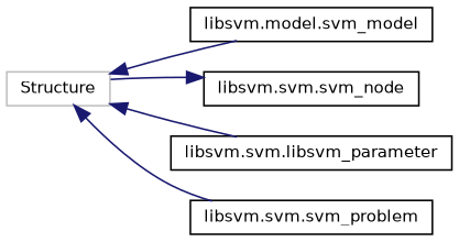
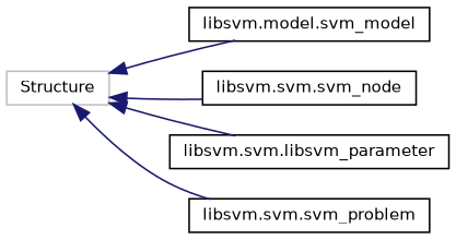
  digraph {
    rankdir=LR
    node [color=black fillcolor=white fontname=Helvetica fontsize=10 shape=record style=filled]
    edge [color=midnightblue dir=back fontname=Helvetica fontsize=10 labelfontname=Helvetica labelfontsize=10 style=solid]
    n1 [color=grey75 height=0.2 label=Structure width=0.4]
    n2 [height=0.2 label="libsvm.model.svm_model" width=0.4]
    n3 [height=0.2 label="libsvm.svm.svm_node" width=0.4]
    n4 [height=0.2 label="libsvm.svm.libsvm_parameter" width=0.4]
    n5 [height=0.2 label="libsvm.svm.svm_problem" width=0.4]
    n1 -> n2
-   n3 -> n1
+   n1 -> n3
    n1 -> n4
    n1 -> n5
  }
